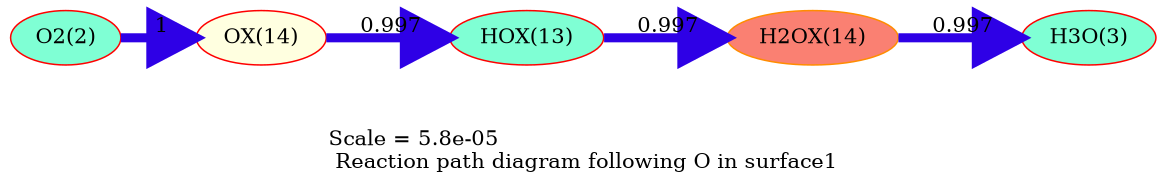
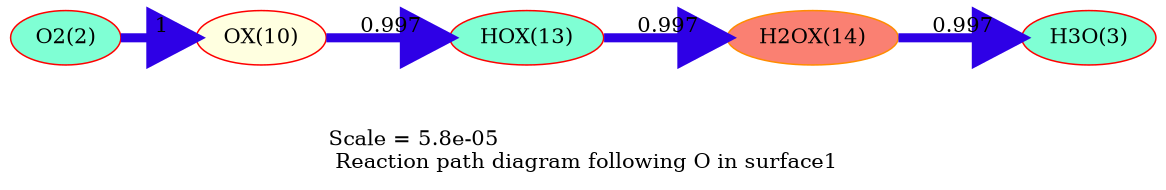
  digraph {
    fontname="DejaVu Serif"
    label="Scale = 5.8e-05\l Reaction path diagram following O in surface1"
    rankdir=LR
    node [color=red fillcolor=aquamarine fontname="DejaVu Serif" style=filled]
    edge [arrowsize=3 color="0.7, 1.5, 0.9" fontname="DejaVu Serif" penwidth=6]
    n1 [label="O2(2)"]
-   n2 [fillcolor=lightyellow label="OX(14)"]
+   n2 [fillcolor=lightyellow label="OX(10)"]
    n3 [label="HOX(13)"]
    n4 [color=darkorange fillcolor=salmon label="H2OX(14)"]
    n5 [label="H3O(3)"]
    n1 -> n2 [label=" 1"]
    n2 -> n3 [label=" 0.997"]
    n3 -> n4 [label=" 0.997"]
    n4 -> n5 [label=" 0.997"]
  }
